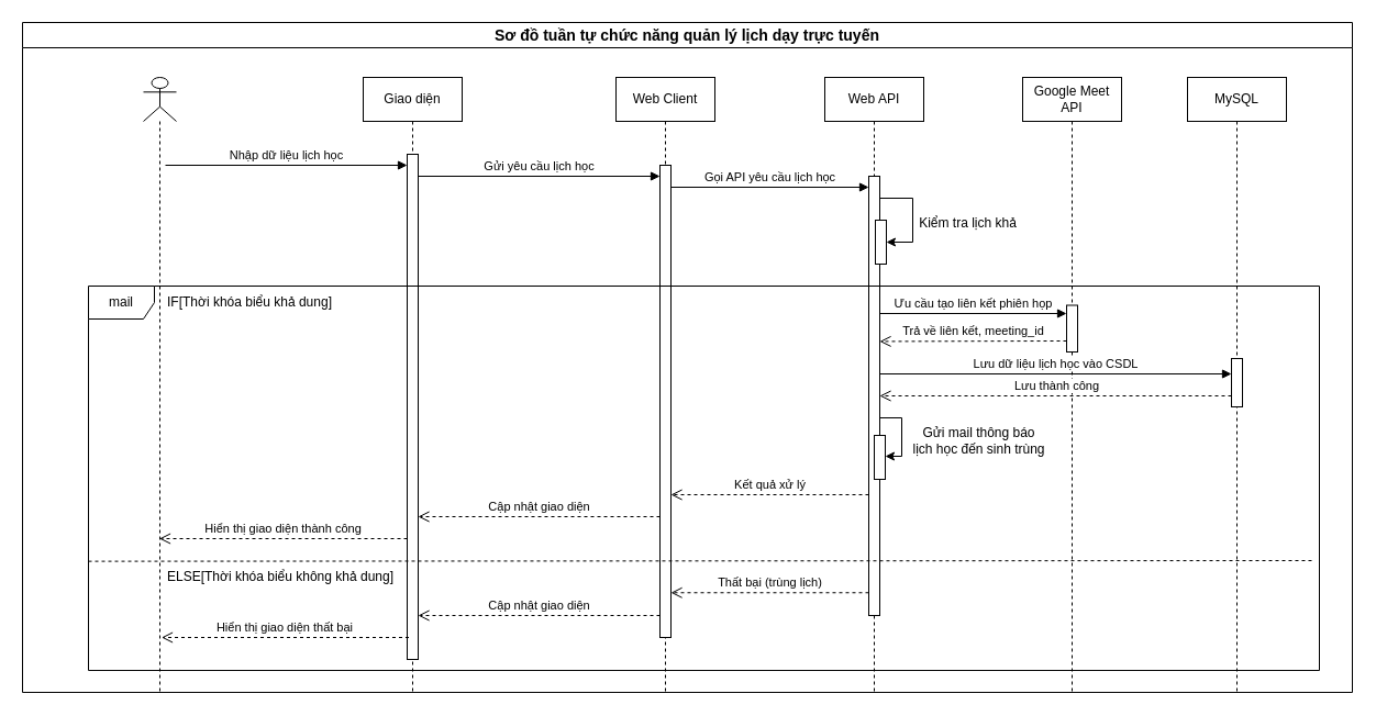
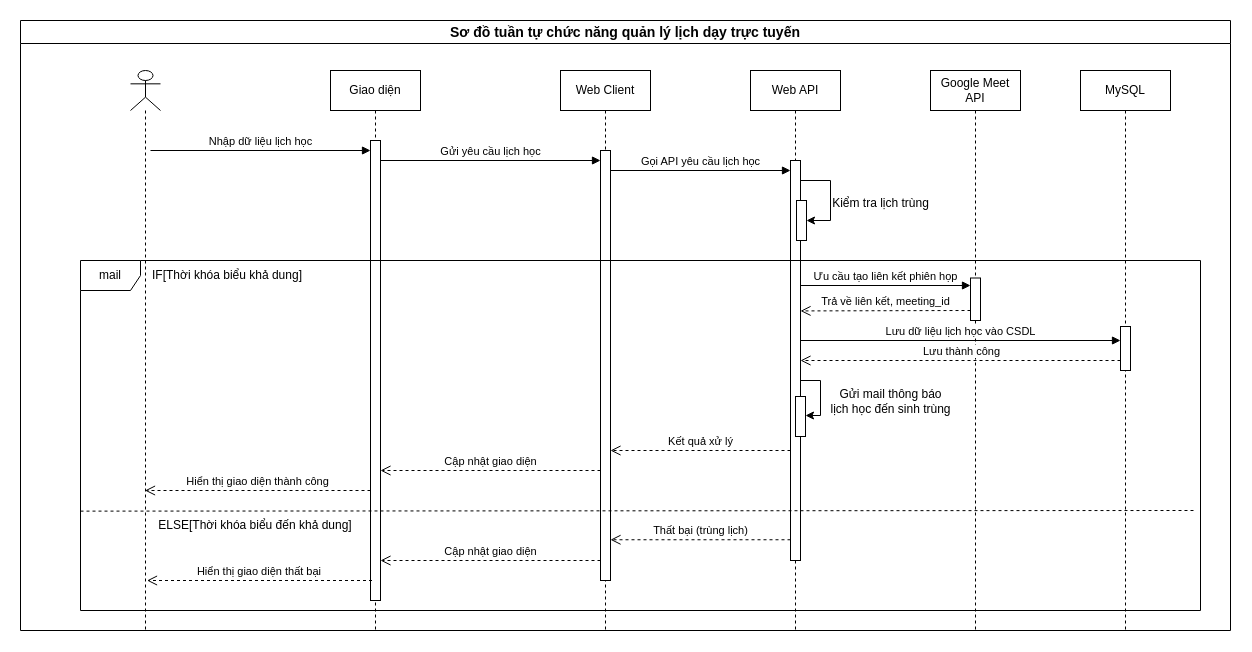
  <mxCell id="0" />
  <mxCell id="1" parent="0" />
  <mxCell id="2" value="Sơ đồ tuần tự chức năng quản lý lịch dạy trực tuyến" style="swimlane;whiteSpace=wrap;html=1;startSize=23;fontSize=14;" parent="1" vertex="1"><mxGeometry x="20" y="20" width="1210" height="610" as="geometry" /></mxCell>
  <mxCell id="3" value="" style="shape=umlLifeline;perimeter=lifelinePerimeter;whiteSpace=wrap;html=1;container=1;dropTarget=0;collapsible=0;recursiveResize=0;outlineConnect=0;portConstraint=eastwest;newEdgeStyle={&quot;curved&quot;:0,&quot;rounded&quot;:0};participant=umlActor;" parent="2" vertex="1"><mxGeometry x="110" y="50" width="30" height="560" as="geometry" /></mxCell>
  <mxCell id="4" value="Giao diện" style="shape=umlLifeline;perimeter=lifelinePerimeter;whiteSpace=wrap;html=1;container=1;dropTarget=0;collapsible=0;recursiveResize=0;outlineConnect=0;portConstraint=eastwest;newEdgeStyle={&quot;curved&quot;:0,&quot;rounded&quot;:0};" parent="2" vertex="1"><mxGeometry x="310" y="50" width="90" height="560" as="geometry" /></mxCell>
  <mxCell id="5" value="" style="html=1;points=[[0,0,0,0,5],[0,1,0,0,-5],[1,0,0,0,5],[1,1,0,0,-5]];perimeter=orthogonalPerimeter;outlineConnect=0;targetShapes=umlLifeline;portConstraint=eastwest;newEdgeStyle={&quot;curved&quot;:0,&quot;rounded&quot;:0};" parent="4" vertex="1"><mxGeometry x="40" y="70" width="10" height="460" as="geometry" /></mxCell>
  <mxCell id="6" value="Web Client" style="shape=umlLifeline;perimeter=lifelinePerimeter;whiteSpace=wrap;html=1;container=1;dropTarget=0;collapsible=0;recursiveResize=0;outlineConnect=0;portConstraint=eastwest;newEdgeStyle={&quot;curved&quot;:0,&quot;rounded&quot;:0};" parent="2" vertex="1"><mxGeometry x="540" y="50" width="90" height="560" as="geometry" /></mxCell>
  <mxCell id="7" value="&lt;span style=&quot;color: rgba(0, 0, 0, 0); font-family: monospace; font-size: 0px; text-align: start;&quot;&gt;%3CmxGraphModel%3E%3Croot%3E%3CmxCell%20id%3D%220%22%2F%3E%3CmxCell%20id%3D%221%22%20parent%3D%220%22%2F%3E%3CmxCell%20id%3D%222%22%20value%3D%22G%E1%BB%8Di%20API%20t%C3%ACm%20ki%E1%BA%BFm%20d%E1%BB%AF%20li%E1%BB%87u%22%20style%3D%22html%3D1%3BverticalAlign%3Dbottom%3BendArrow%3Dblock%3Bcurved%3D0%3Brounded%3D0%3B%22%20edge%3D%221%22%20parent%3D%221%22%3E%3CmxGeometry%20width%3D%2280%22%20relative%3D%221%22%20as%3D%22geometry%22%3E%3CmxPoint%20x%3D%22360%22%20y%3D%22730%22%20as%3D%22sourcePoint%22%2F%3E%3CmxPoint%20x%3D%22580%22%20y%3D%22730%22%20as%3D%22targetPoint%22%2F%3E%3C%2FmxGeometry%3E%3C%2FmxCell%3E%3C%2Froot%3E%3C%2FmxGraphModel%3E&lt;/span&gt;" style="html=1;points=[[0,0,0,0,5],[0,1,0,0,-5],[1,0,0,0,5],[1,1,0,0,-5]];perimeter=orthogonalPerimeter;outlineConnect=0;targetShapes=umlLifeline;portConstraint=eastwest;newEdgeStyle={&quot;curved&quot;:0,&quot;rounded&quot;:0};" parent="6" vertex="1"><mxGeometry x="40" y="80" width="10" height="430" as="geometry" /></mxCell>
  <mxCell id="8" value="Web API" style="shape=umlLifeline;perimeter=lifelinePerimeter;whiteSpace=wrap;html=1;container=1;dropTarget=0;collapsible=0;recursiveResize=0;outlineConnect=0;portConstraint=eastwest;newEdgeStyle={&quot;curved&quot;:0,&quot;rounded&quot;:0};" parent="2" vertex="1"><mxGeometry x="730" y="50" width="90" height="560" as="geometry" /></mxCell>
  <mxCell id="9" style="edgeStyle=orthogonalEdgeStyle;rounded=0;orthogonalLoop=1;jettySize=auto;html=1;curved=0;" parent="8" source="10" target="11" edge="1"><mxGeometry relative="1" as="geometry"><Array as="points"><mxPoint x="80" y="110" /><mxPoint x="80" y="150" /></Array></mxGeometry></mxCell>
  <mxCell id="10" value="" style="html=1;points=[[0,0,0,0,5],[0,1,0,0,-5],[1,0,0,0,5],[1,1,0,0,-5]];perimeter=orthogonalPerimeter;outlineConnect=0;targetShapes=umlLifeline;portConstraint=eastwest;newEdgeStyle={&quot;curved&quot;:0,&quot;rounded&quot;:0};" parent="8" vertex="1"><mxGeometry x="40" y="90" width="10" height="400" as="geometry" /></mxCell>
  <mxCell id="11" value="" style="html=1;points=[[0,0,0,0,5],[0,1,0,0,-5],[1,0,0,0,5],[1,1,0,0,-5]];perimeter=orthogonalPerimeter;outlineConnect=0;targetShapes=umlLifeline;portConstraint=eastwest;newEdgeStyle={&quot;curved&quot;:0,&quot;rounded&quot;:0};" parent="8" vertex="1"><mxGeometry x="46" y="130" width="10" height="40" as="geometry" /></mxCell>
  <mxCell id="12" value="Nhập dữ liệu lịch học" style="html=1;verticalAlign=bottom;endArrow=block;curved=0;rounded=0;" parent="2" edge="1"><mxGeometry width="80" relative="1" as="geometry"><mxPoint x="130" y="130" as="sourcePoint" /><mxPoint x="350" y="130" as="targetPoint" /></mxGeometry></mxCell>
  <mxCell id="13" value="Gửi yêu cầu lịch học" style="html=1;verticalAlign=bottom;endArrow=block;curved=0;rounded=0;" parent="2" edge="1"><mxGeometry width="80" relative="1" as="geometry"><mxPoint x="360" y="140" as="sourcePoint" /><mxPoint x="580" y="140" as="targetPoint" /></mxGeometry></mxCell>
  <mxCell id="14" value="Google Meet API" style="shape=umlLifeline;perimeter=lifelinePerimeter;whiteSpace=wrap;html=1;container=1;dropTarget=0;collapsible=0;recursiveResize=0;outlineConnect=0;portConstraint=eastwest;newEdgeStyle={&quot;curved&quot;:0,&quot;rounded&quot;:0};" parent="2" vertex="1"><mxGeometry x="910" y="50" width="90" height="560" as="geometry" /></mxCell>
  <mxCell id="15" value="IF[Thời khóa biểu khả dung]" style="text;html=1;align=center;verticalAlign=middle;whiteSpace=wrap;rounded=0;" parent="2" vertex="1"><mxGeometry x="126.5" y="230" width="160" height="50" as="geometry" /></mxCell>
  <mxCell id="16" value="MySQL" style="shape=umlLifeline;perimeter=lifelinePerimeter;whiteSpace=wrap;html=1;container=1;dropTarget=0;collapsible=0;recursiveResize=0;outlineConnect=0;portConstraint=eastwest;newEdgeStyle={&quot;curved&quot;:0,&quot;rounded&quot;:0};" parent="2" vertex="1"><mxGeometry x="1060" y="50" width="90" height="560" as="geometry" /></mxCell>
  <mxCell id="17" value="" style="html=1;points=[[0,0,0,0,5],[0,1,0,0,-5],[1,0,0,0,5],[1,1,0,0,-5]];perimeter=orthogonalPerimeter;outlineConnect=0;targetShapes=umlLifeline;portConstraint=eastwest;newEdgeStyle={&quot;curved&quot;:0,&quot;rounded&quot;:0};" parent="2" vertex="1"><mxGeometry x="950" y="257.5" width="10" height="42.5" as="geometry" /></mxCell>
  <mxCell id="18" value="Ưu cầu tạo liên kết phiên họp" style="html=1;verticalAlign=bottom;endArrow=block;curved=0;rounded=0;" parent="2" edge="1"><mxGeometry width="80" relative="1" as="geometry"><mxPoint x="780" y="265" as="sourcePoint" /><mxPoint x="950" y="265" as="targetPoint" /></mxGeometry></mxCell>
  <mxCell id="19" value="Kết quả xử lý" style="html=1;verticalAlign=bottom;endArrow=open;dashed=1;endSize=8;curved=0;rounded=0;" parent="2" edge="1"><mxGeometry x="-0.004" relative="1" as="geometry"><mxPoint x="770" y="430" as="sourcePoint" /><mxPoint x="590.0" y="430" as="targetPoint" /><mxPoint as="offset" /></mxGeometry></mxCell>
  <mxCell id="20" value="Cập nhật giao diện" style="html=1;verticalAlign=bottom;endArrow=open;dashed=1;endSize=8;curved=0;rounded=0;" parent="2" edge="1"><mxGeometry x="0.003" relative="1" as="geometry"><mxPoint x="580" y="450" as="sourcePoint" /><mxPoint x="360" y="450" as="targetPoint" /><mxPoint as="offset" /></mxGeometry></mxCell>
  <mxCell id="21" value="Hiển thị giao diện thành công" style="html=1;verticalAlign=bottom;endArrow=open;dashed=1;endSize=8;curved=0;rounded=0;" parent="2" target="3" edge="1"><mxGeometry x="-0.002" relative="1" as="geometry"><mxPoint x="350" y="470" as="sourcePoint" /><mxPoint x="134.67" y="470" as="targetPoint" /><mxPoint as="offset" /></mxGeometry></mxCell>
  <mxCell id="22" value="mail" style="shape=umlFrame;whiteSpace=wrap;html=1;pointerEvents=0;" parent="2" vertex="1"><mxGeometry x="60" y="240" width="1120" height="350" as="geometry" /></mxCell>
  <mxCell id="23" value="" style="endArrow=none;dashed=1;html=1;rounded=0;entryX=1;entryY=0.226;entryDx=0;entryDy=0;entryPerimeter=0;exitX=0.001;exitY=0.503;exitDx=0;exitDy=0;exitPerimeter=0;" parent="2" edge="1"><mxGeometry width="50" height="50" relative="1" as="geometry"><mxPoint x="60.0" y="490.63" as="sourcePoint" /><mxPoint x="1175" y="490.0" as="targetPoint" /></mxGeometry></mxCell>
- <mxCell id="24" value="ELSE[Thời khóa biểu không khả dung]" style="text;html=1;align=center;verticalAlign=middle;whiteSpace=wrap;rounded=0;" parent="2" vertex="1"><mxGeometry x="120" y="490" width="230" height="30" as="geometry" /></mxCell>
+ <mxCell id="24" value="ELSE[Thời khóa biểu đến khả dung]" style="text;html=1;align=center;verticalAlign=middle;whiteSpace=wrap;rounded=0;" parent="2" vertex="1"><mxGeometry x="120" y="490" width="230" height="30" as="geometry" /></mxCell>
  <mxCell id="25" value="Gọi API yêu cầu lịch học" style="html=1;verticalAlign=bottom;endArrow=block;curved=0;rounded=0;" parent="2" edge="1"><mxGeometry width="80" relative="1" as="geometry"><mxPoint x="590" y="150" as="sourcePoint" /><mxPoint x="770.0" y="150" as="targetPoint" /></mxGeometry></mxCell>
- <mxCell id="26" value="Kiểm tra lịch khả" style="text;html=1;align=center;verticalAlign=middle;resizable=0;points=[];autosize=1;strokeColor=none;fillColor=none;" parent="2" vertex="1"><mxGeometry x="800" y="168" width="120" height="30" as="geometry" /></mxCell>
+ <mxCell id="26" value="Kiểm tra lịch trùng" style="text;html=1;align=center;verticalAlign=middle;resizable=0;points=[];autosize=1;strokeColor=none;fillColor=none;" parent="2" vertex="1"><mxGeometry x="800" y="168" width="120" height="30" as="geometry" /></mxCell>
  <mxCell id="27" value="Trả về liên kết, meeting_id" style="html=1;verticalAlign=bottom;endArrow=open;dashed=1;endSize=8;curved=0;rounded=0;" parent="2" edge="1"><mxGeometry x="-0.004" relative="1" as="geometry"><mxPoint x="950.0" y="290.0" as="sourcePoint" /><mxPoint x="780" y="290.43" as="targetPoint" /><mxPoint as="offset" /></mxGeometry></mxCell>
  <mxCell id="28" value="Lưu dữ liệu lịch học vào CSDL" style="html=1;verticalAlign=bottom;endArrow=block;curved=0;rounded=0;" parent="2" target="36" edge="1"><mxGeometry width="80" relative="1" as="geometry"><mxPoint x="780" y="320" as="sourcePoint" /><mxPoint x="1104.5" y="320.0" as="targetPoint" /></mxGeometry></mxCell>
  <mxCell id="29" value="Lưu thành công" style="html=1;verticalAlign=bottom;endArrow=open;dashed=1;endSize=8;curved=0;rounded=0;" parent="2" edge="1"><mxGeometry x="-0.005" relative="1" as="geometry"><mxPoint x="1100" y="340" as="sourcePoint" /><mxPoint x="780" y="340" as="targetPoint" /><mxPoint as="offset" /></mxGeometry></mxCell>
  <mxCell id="30" value="" style="html=1;points=[[0,0,0,0,5],[0,1,0,0,-5],[1,0,0,0,5],[1,1,0,0,-5]];perimeter=orthogonalPerimeter;outlineConnect=0;targetShapes=umlLifeline;portConstraint=eastwest;newEdgeStyle={&quot;curved&quot;:0,&quot;rounded&quot;:0};" parent="2" vertex="1"><mxGeometry x="775" y="376" width="10" height="40" as="geometry" /></mxCell>
  <mxCell id="31" style="edgeStyle=orthogonalEdgeStyle;rounded=0;orthogonalLoop=1;jettySize=auto;html=1;curved=0;" parent="2" edge="1"><mxGeometry relative="1" as="geometry"><mxPoint x="780" y="365" as="sourcePoint" /><mxPoint x="785" y="395" as="targetPoint" /><Array as="points"><mxPoint x="780" y="360" /><mxPoint x="800" y="360" /><mxPoint x="800" y="395" /></Array></mxGeometry></mxCell>
  <mxCell id="32" value="Gửi mail thông báo &lt;br&gt;lịch học đến sinh trùng" style="text;html=1;align=center;verticalAlign=middle;resizable=0;points=[];autosize=1;strokeColor=none;fillColor=none;" parent="2" vertex="1"><mxGeometry x="800" y="361" width="140" height="40" as="geometry" /></mxCell>
  <mxCell id="33" value="Thất bại (trùng lịch)" style="html=1;verticalAlign=bottom;endArrow=open;dashed=1;endSize=8;curved=0;rounded=0;" parent="2" edge="1"><mxGeometry x="-0.004" relative="1" as="geometry"><mxPoint x="770.0" y="519.26" as="sourcePoint" /><mxPoint x="590" y="519.26" as="targetPoint" /><mxPoint as="offset" /></mxGeometry></mxCell>
  <mxCell id="34" value="Cập nhật giao diện" style="html=1;verticalAlign=bottom;endArrow=open;dashed=1;endSize=8;curved=0;rounded=0;" parent="2" edge="1"><mxGeometry x="0.003" relative="1" as="geometry"><mxPoint x="580" y="540" as="sourcePoint" /><mxPoint x="360" y="540" as="targetPoint" /><mxPoint as="offset" /></mxGeometry></mxCell>
  <mxCell id="35" value="Hiển thị giao diện thất bại&amp;nbsp;" style="html=1;verticalAlign=bottom;endArrow=open;dashed=1;endSize=8;curved=0;rounded=0;" parent="2" edge="1"><mxGeometry x="-0.002" relative="1" as="geometry"><mxPoint x="351.5" y="560" as="sourcePoint" /><mxPoint x="126.5" y="560" as="targetPoint" /><mxPoint as="offset" /></mxGeometry></mxCell>
  <mxCell id="36" value="" style="html=1;points=[[0,0,0,0,5],[0,1,0,0,-5],[1,0,0,0,5],[1,1,0,0,-5]];perimeter=orthogonalPerimeter;outlineConnect=0;targetShapes=umlLifeline;portConstraint=eastwest;newEdgeStyle={&quot;curved&quot;:0,&quot;rounded&quot;:0};" parent="2" vertex="1"><mxGeometry x="1100" y="306" width="10" height="44" as="geometry" /></mxCell>
